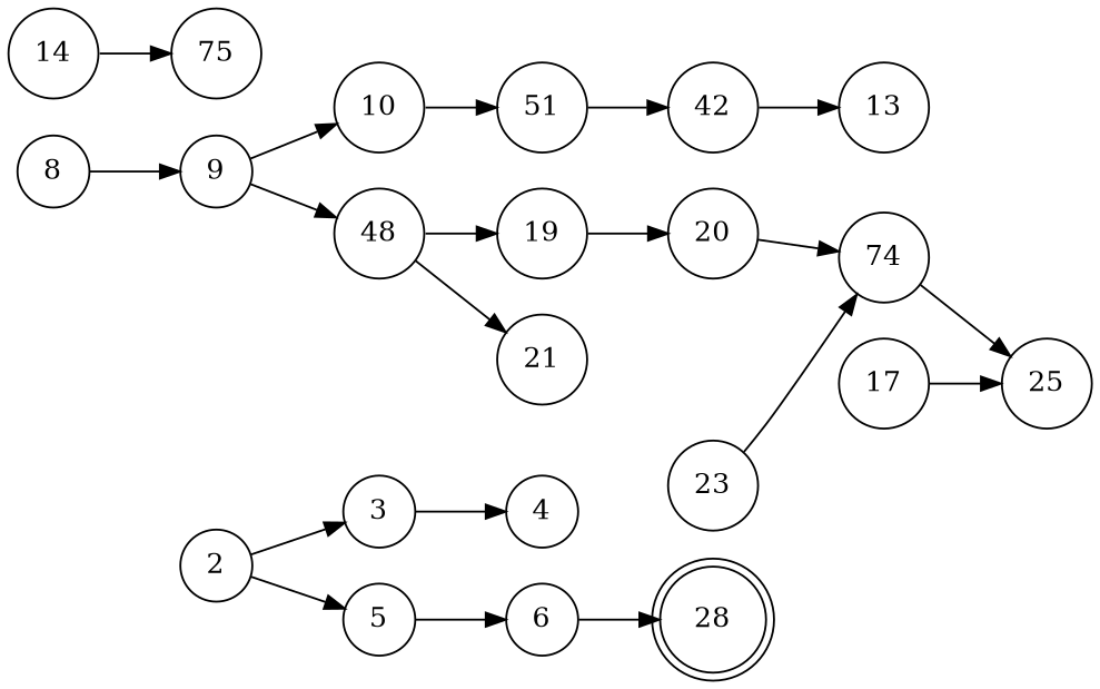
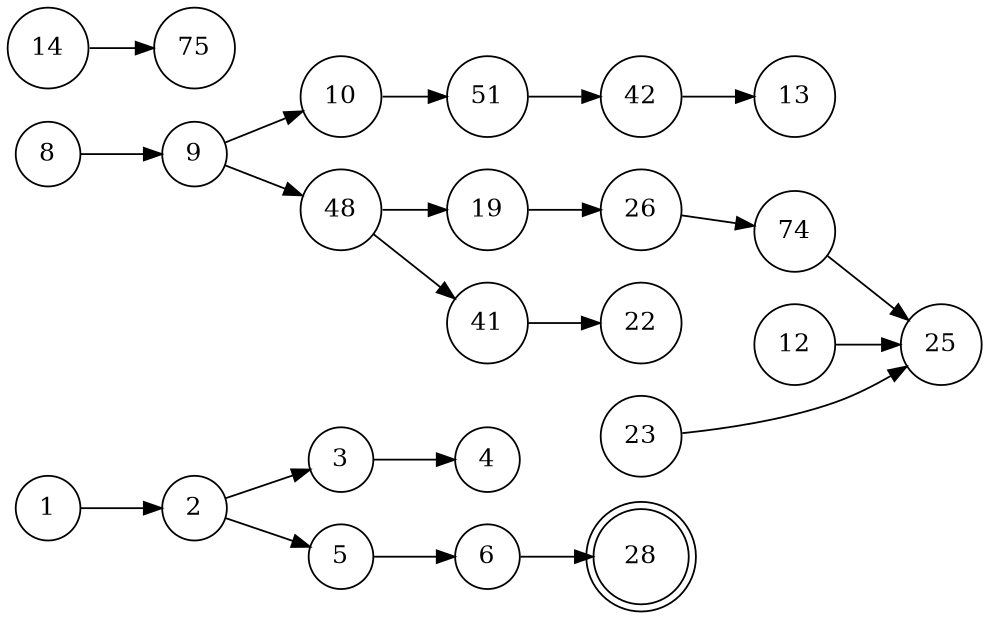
  digraph {
    rankdir=LR
    node [shape=circle]
    n1 [label=28 shape=doublecircle]
    3
    4
    5
    6
    8
    9
    10
    n9 [label=48]
    n10 [label=51]
    19
-   21
-   17
+   21 [label=41]
+   17 [label=12]
    25
    n15 [label=42]
    n16 [label=75]
    14
    13
-   20
+   20 [label=26]
+   22
    n21 [label=74]
    23
+   1
    2
    3 -> 4
    5 -> 6
    6 -> n1
    8 -> 9
    9 -> 10
    9 -> n9
    10 -> n10
    n9 -> 19
    n9 -> 21
    n10 -> n15
    19 -> 20
+   21 -> 22
    17 -> 25
    n15 -> 13
    14 -> n16
    20 -> n21
    n21 -> 25
-   23 -> n21
+   23 -> 25
+   1 -> 2
    2 -> 3
    2 -> 5
  }
